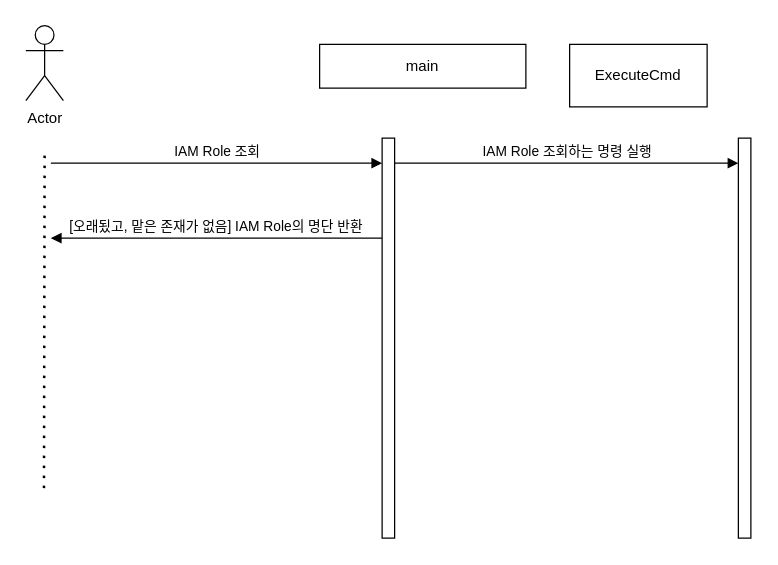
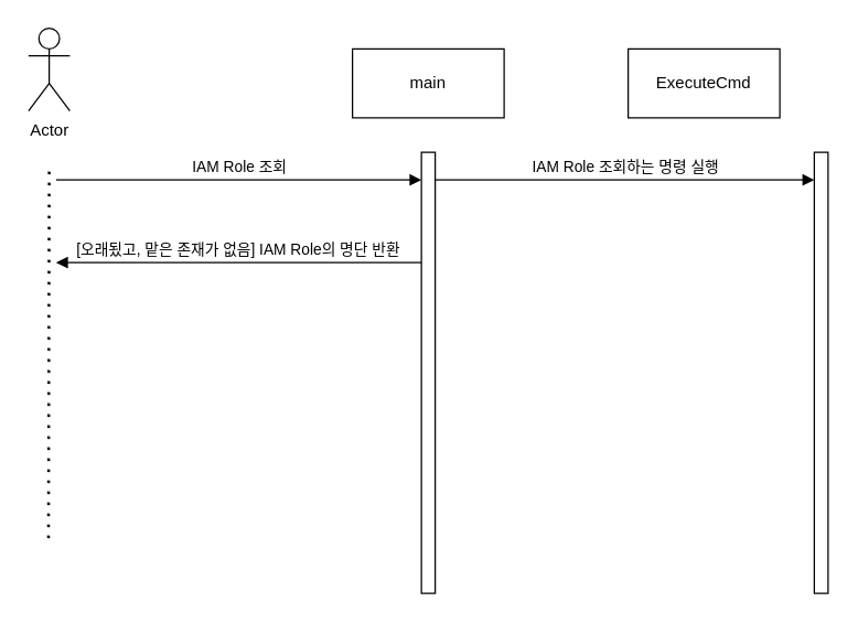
  <mxCell id="0" />
  <mxCell id="1" parent="0" />
  <mxCell id="2" value="Actor" style="shape=umlActor;verticalLabelPosition=bottom;verticalAlign=top;html=1;" vertex="1" parent="1"><mxGeometry x="20" y="20" width="30" height="60" as="geometry" /></mxCell>
- <mxCell id="3" value="main" style="html=1;whiteSpace=wrap;" vertex="1" parent="1"><mxGeometry x="255" y="35" width="165" height="35" as="geometry" /></mxCell>
+ <mxCell id="3" value="main" style="html=1;whiteSpace=wrap;" vertex="1" parent="1"><mxGeometry x="255" y="35" width="110" height="50" as="geometry" /></mxCell>
  <mxCell id="4" value="IAM Role 조회" style="html=1;verticalAlign=bottom;endArrow=block;curved=0;rounded=0;" edge="1" parent="1" target="9"><mxGeometry width="80" relative="1" as="geometry"><mxPoint x="40" y="130" as="sourcePoint" /><mxPoint x="310" y="130" as="targetPoint" /></mxGeometry></mxCell>
  <mxCell id="5" value="[오래됬고, 맡은 존재가 없음]&amp;nbsp;IAM Role의 명단 반환" style="html=1;verticalAlign=bottom;endArrow=block;curved=0;rounded=0;" edge="1" parent="1" source="9"><mxGeometry width="80" relative="1" as="geometry"><mxPoint x="300" y="190" as="sourcePoint" /><mxPoint x="40" y="190" as="targetPoint" /></mxGeometry></mxCell>
  <mxCell id="6" value="ExecuteCmd" style="html=1;whiteSpace=wrap;" vertex="1" parent="1"><mxGeometry x="455" y="35" width="110" height="50" as="geometry" /></mxCell>
  <mxCell id="7" value="IAM Role 조회하는 명령 실행" style="html=1;verticalAlign=bottom;endArrow=block;curved=0;rounded=0;" edge="1" parent="1" source="9" target="8"><mxGeometry width="80" relative="1" as="geometry"><mxPoint x="320" y="130" as="sourcePoint" /><mxPoint x="590" y="130" as="targetPoint" /><Array as="points"><mxPoint x="370" y="130" /></Array></mxGeometry></mxCell>
  <mxCell id="8" value="" style="html=1;points=[[0,0,0,0,5],[0,1,0,0,-5],[1,0,0,0,5],[1,1,0,0,-5]];perimeter=orthogonalPerimeter;outlineConnect=0;targetShapes=umlLifeline;portConstraint=eastwest;newEdgeStyle={&quot;curved&quot;:0,&quot;rounded&quot;:0};" vertex="1" parent="1"><mxGeometry x="590" y="110" width="10" height="320" as="geometry" /></mxCell>
  <mxCell id="9" value="" style="html=1;points=[[0,0,0,0,5],[0,1,0,0,-5],[1,0,0,0,5],[1,1,0,0,-5]];perimeter=orthogonalPerimeter;outlineConnect=0;targetShapes=umlLifeline;portConstraint=eastwest;newEdgeStyle={&quot;curved&quot;:0,&quot;rounded&quot;:0};" vertex="1" parent="1"><mxGeometry x="305" y="110" width="10" height="320" as="geometry" /></mxCell>
  <mxCell id="10" value="" style="endArrow=none;dashed=1;html=1;dashPattern=1 3;strokeWidth=2;rounded=0;" edge="1" parent="1"><mxGeometry width="50" height="50" relative="1" as="geometry"><mxPoint x="34.5" y="390" as="sourcePoint" /><mxPoint x="35" y="120" as="targetPoint" /></mxGeometry></mxCell>
